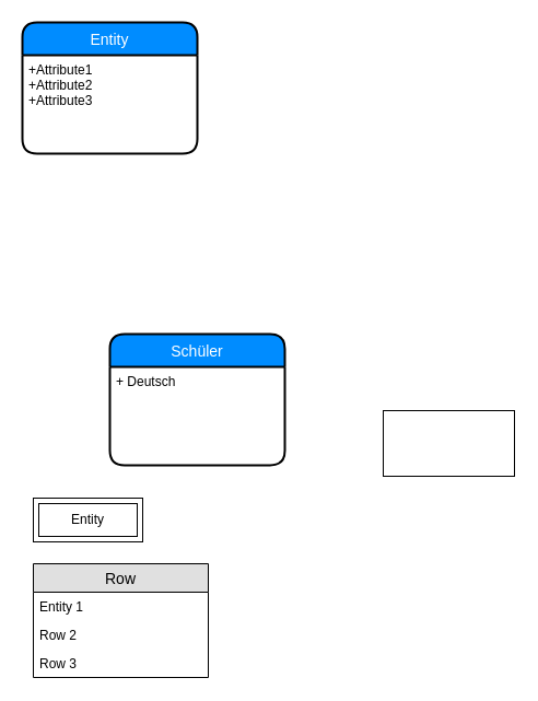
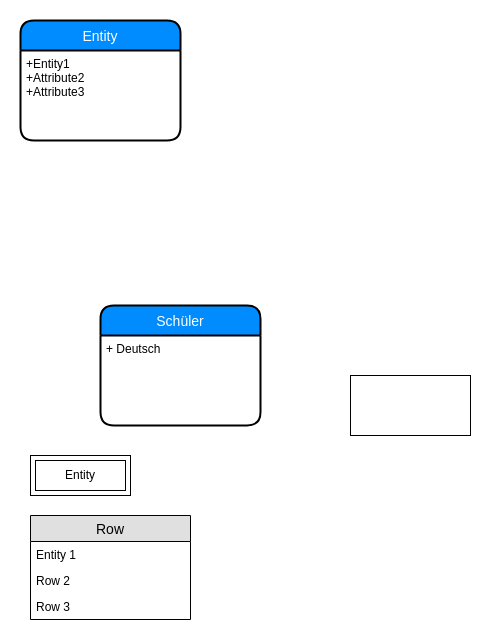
  <mxCell id="0" />
  <mxCell id="1" parent="0" />
  <mxCell id="2" value="" style="rounded=0;whiteSpace=wrap;html=1;" vertex="1" parent="1"><mxGeometry x="350" y="375" width="120" height="60" as="geometry" /></mxCell>
  <mxCell id="3" value="Schüler" style="swimlane;childLayout=stackLayout;horizontal=1;startSize=30;horizontalStack=0;fillColor=#008cff;fontColor=#FFFFFF;rounded=1;fontSize=14;fontStyle=0;strokeWidth=2;resizeParent=0;resizeLast=1;shadow=0;dashed=0;align=center;" vertex="1" parent="1"><mxGeometry x="100" y="305" width="160" height="120" as="geometry" /></mxCell>
  <mxCell id="4" value="+ Deutsch" style="align=left;strokeColor=none;fillColor=none;spacingLeft=4;fontSize=12;verticalAlign=top;resizable=0;rotatable=0;part=1;" vertex="1" parent="3"><mxGeometry y="30" width="160" height="90" as="geometry" /></mxCell>
  <mxCell id="5" value="Entity" style="swimlane;childLayout=stackLayout;horizontal=1;startSize=30;horizontalStack=0;fillColor=#008cff;fontColor=#FFFFFF;rounded=1;fontSize=14;fontStyle=0;strokeWidth=2;resizeParent=0;resizeLast=1;shadow=0;dashed=0;align=center;" vertex="1" parent="1"><mxGeometry y="20" width="160" height="120" as="geometry" x="20" /></mxCell>
- <mxCell id="6" value="+Attribute1&#10;+Attribute2&#10;+Attribute3" style="align=left;strokeColor=none;fillColor=none;spacingLeft=4;fontSize=12;verticalAlign=top;resizable=0;rotatable=0;part=1;" vertex="1" parent="5"><mxGeometry y="30" width="160" height="90" as="geometry" /></mxCell>
+ <mxCell id="6" value="+Entity1&#10;+Attribute2&#10;+Attribute3" style="align=left;strokeColor=none;fillColor=none;spacingLeft=4;fontSize=12;verticalAlign=top;resizable=0;rotatable=0;part=1;" vertex="1" parent="5"><mxGeometry y="30" width="160" height="90" as="geometry" /></mxCell>
  <mxCell id="7" value="Entity" style="shape=ext;margin=3;double=1;whiteSpace=wrap;html=1;align=center;" vertex="1" parent="1"><mxGeometry x="30" y="455" width="100" height="40" as="geometry" /></mxCell>
  <mxCell id="8" value="Row" style="swimlane;fontStyle=0;childLayout=stackLayout;horizontal=1;startSize=26;fillColor=#e0e0e0;horizontalStack=0;resizeParent=1;resizeParentMax=0;resizeLast=0;collapsible=1;marginBottom=0;swimlaneFillColor=#ffffff;align=center;fontSize=14;" vertex="1" parent="1"><mxGeometry x="30" y="515" width="160" height="104" as="geometry" /></mxCell>
  <mxCell id="9" value="Entity 1" style="text;strokeColor=none;fillColor=none;spacingLeft=4;spacingRight=4;overflow=hidden;rotatable=0;points=[[0,0.5],[1,0.5]];portConstraint=eastwest;fontSize=12;" vertex="1" parent="8"><mxGeometry y="26" width="160" height="26" as="geometry" /></mxCell>
  <mxCell id="10" value="Row 2" style="text;strokeColor=none;fillColor=none;spacingLeft=4;spacingRight=4;overflow=hidden;rotatable=0;points=[[0,0.5],[1,0.5]];portConstraint=eastwest;fontSize=12;" vertex="1" parent="8"><mxGeometry y="52" width="160" height="26" as="geometry" /></mxCell>
  <mxCell id="11" value="Row 3" style="text;strokeColor=none;fillColor=none;spacingLeft=4;spacingRight=4;overflow=hidden;rotatable=0;points=[[0,0.5],[1,0.5]];portConstraint=eastwest;fontSize=12;" vertex="1" parent="8"><mxGeometry y="78" width="160" height="26" as="geometry" /></mxCell>
